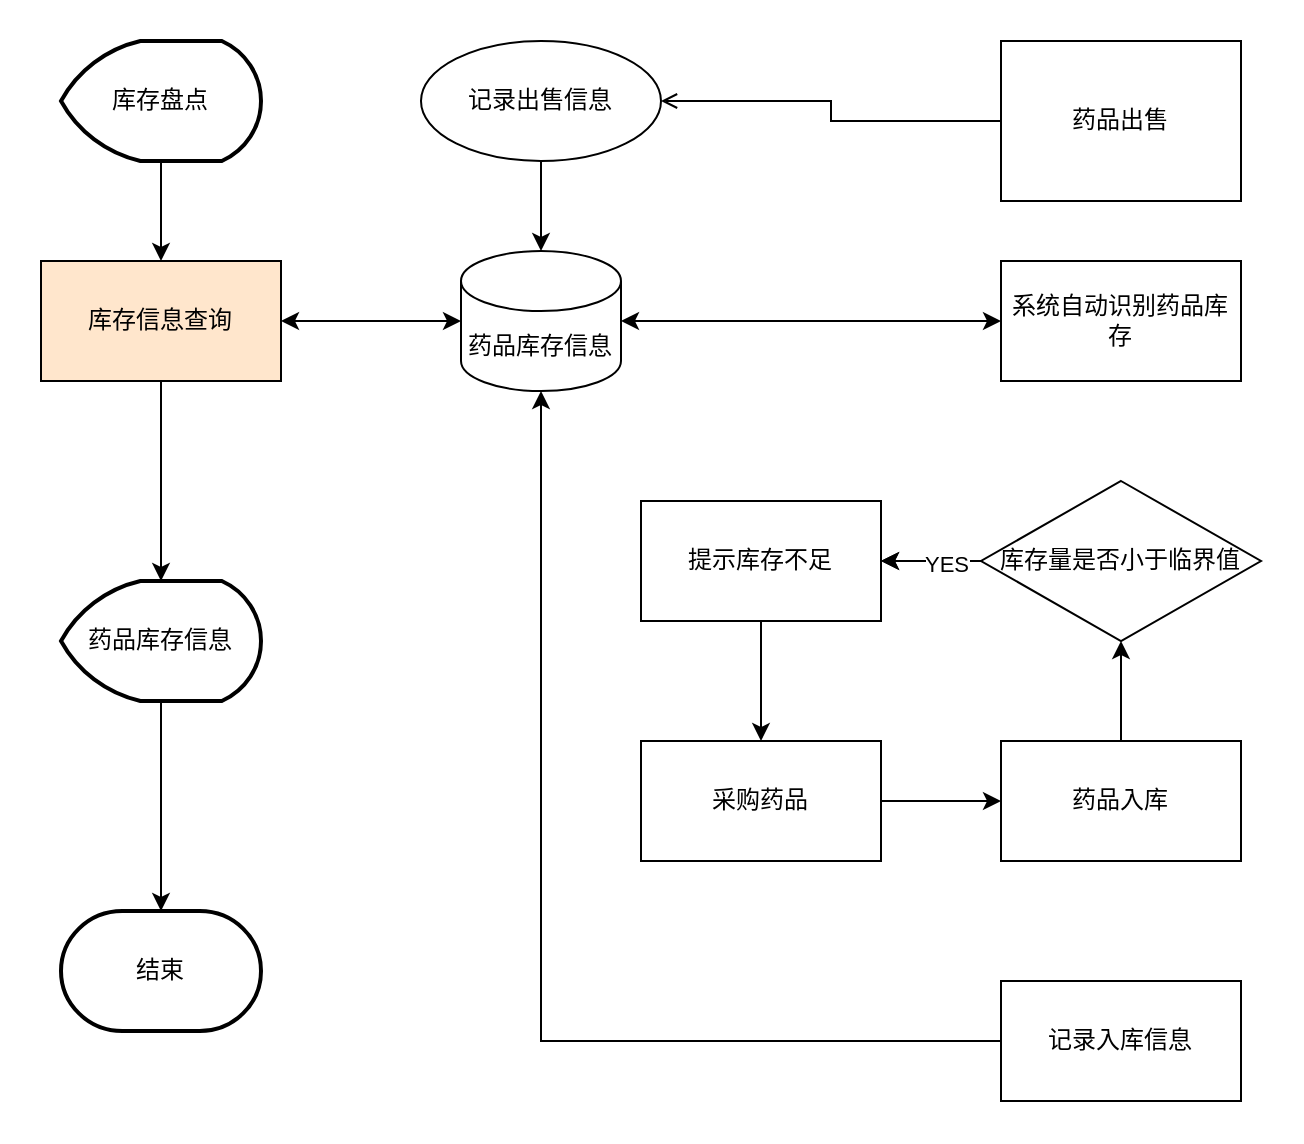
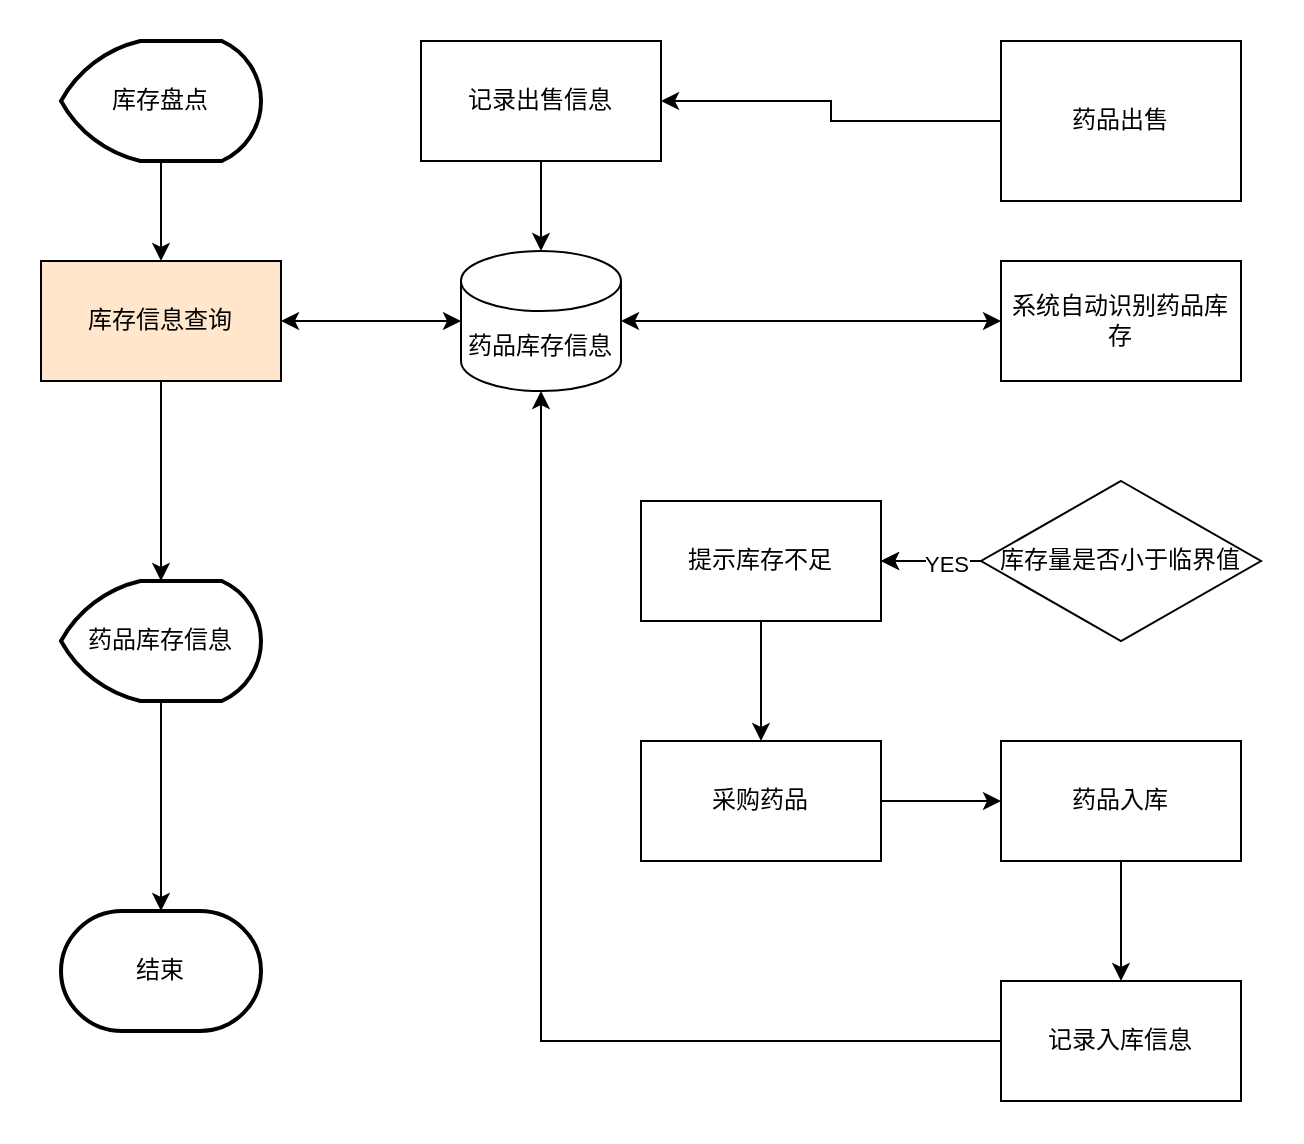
  <mxCell id="0" />
  <mxCell id="1" parent="0" />
  <mxCell id="2" style="edgeStyle=orthogonalEdgeStyle;rounded=0;orthogonalLoop=1;jettySize=auto;html=1;" parent="1" source="3" target="5" edge="1"><mxGeometry relative="1" as="geometry" /></mxCell>
  <mxCell id="3" value="库存盘点" style="strokeWidth=2;html=1;shape=mxgraph.flowchart.display;whiteSpace=wrap;" parent="1" vertex="1"><mxGeometry x="30" y="20" width="100" height="60" as="geometry" /></mxCell>
  <mxCell id="4" style="edgeStyle=orthogonalEdgeStyle;rounded=0;orthogonalLoop=1;jettySize=auto;html=1;" parent="1" source="5" target="17" edge="1"><mxGeometry relative="1" as="geometry" /></mxCell>
  <mxCell id="5" value="库存信息查询" style="rounded=0;whiteSpace=wrap;html=1;fillColor=#ffe6cc;" parent="1" vertex="1"><mxGeometry x="20" y="130" width="120" height="60" as="geometry" /></mxCell>
  <mxCell id="6" value="药品库存信息" style="shape=cylinder3;whiteSpace=wrap;html=1;boundedLbl=1;backgroundOutline=1;size=15;" parent="1" vertex="1"><mxGeometry x="230" y="125" width="80" height="70" as="geometry" /></mxCell>
  <mxCell id="7" value="" style="endArrow=classic;startArrow=classic;html=1;rounded=0;" parent="1" source="5" target="6" edge="1"><mxGeometry width="50" height="50" relative="1" as="geometry"><mxPoint x="120" y="170" as="sourcePoint" /><mxPoint x="170" y="120" as="targetPoint" /></mxGeometry></mxCell>
  <mxCell id="8" style="edgeStyle=orthogonalEdgeStyle;rounded=0;orthogonalLoop=1;jettySize=auto;html=1;" parent="1" source="11" target="14" edge="1"><mxGeometry relative="1" as="geometry" /></mxCell>
  <mxCell id="9" value="" style="edgeStyle=orthogonalEdgeStyle;rounded=0;orthogonalLoop=1;jettySize=auto;html=1;" parent="1" source="11" target="14" edge="1"><mxGeometry relative="1" as="geometry" /></mxCell>
  <mxCell id="10" value="YES" style="edgeLabel;html=1;align=center;verticalAlign=middle;resizable=0;points=[];" parent="9" vertex="1" connectable="0"><mxGeometry x="-0.267" y="1" relative="1" as="geometry"><mxPoint as="offset" /></mxGeometry></mxCell>
  <mxCell id="11" value="库存量是否小于临界值" style="rhombus;whiteSpace=wrap;html=1;" parent="1" vertex="1"><mxGeometry x="490" y="240" width="140" height="80" as="geometry" /></mxCell>
  <mxCell id="12" value="系统自动识别药品库存" style="rounded=0;whiteSpace=wrap;html=1;" parent="1" vertex="1"><mxGeometry x="500" y="130" width="120" height="60" as="geometry" /></mxCell>
  <mxCell id="13" style="edgeStyle=orthogonalEdgeStyle;rounded=0;orthogonalLoop=1;jettySize=auto;html=1;" parent="1" source="14" target="19" edge="1"><mxGeometry relative="1" as="geometry" /></mxCell>
  <mxCell id="14" value="提示库存不足" style="rounded=0;whiteSpace=wrap;html=1;" parent="1" vertex="1"><mxGeometry x="320" y="250" width="120" height="60" as="geometry" /></mxCell>
  <mxCell id="15" value="" style="endArrow=classic;startArrow=classic;html=1;rounded=0;" parent="1" source="12" target="6" edge="1"><mxGeometry width="50" height="50" relative="1" as="geometry"><mxPoint x="240" y="230" as="sourcePoint" /><mxPoint x="290" y="180" as="targetPoint" /></mxGeometry></mxCell>
  <mxCell id="16" style="edgeStyle=orthogonalEdgeStyle;rounded=0;orthogonalLoop=1;jettySize=auto;html=1;" parent="1" source="17" target="20" edge="1"><mxGeometry relative="1" as="geometry" /></mxCell>
  <mxCell id="17" value="药品库存信息" style="strokeWidth=2;html=1;shape=mxgraph.flowchart.display;whiteSpace=wrap;" parent="1" vertex="1"><mxGeometry x="30" y="290" width="100" height="60" as="geometry" /></mxCell>
  <mxCell id="18" style="edgeStyle=orthogonalEdgeStyle;rounded=0;orthogonalLoop=1;jettySize=auto;html=1;" parent="1" source="19" target="22" edge="1"><mxGeometry relative="1" as="geometry"><mxPoint x="560" y="630" as="targetPoint" /></mxGeometry></mxCell>
  <mxCell id="19" value="采购药品" style="rounded=0;whiteSpace=wrap;html=1;" parent="1" vertex="1"><mxGeometry x="320" y="370" width="120" height="60" as="geometry" /></mxCell>
  <mxCell id="20" value="结束" style="strokeWidth=2;html=1;shape=mxgraph.flowchart.terminator;whiteSpace=wrap;" parent="1" vertex="1"><mxGeometry x="30" y="455" width="100" height="60" as="geometry" /></mxCell>
- <mxCell id="21" style="edgeStyle=orthogonalEdgeStyle;rounded=0;orthogonalLoop=1;jettySize=auto;html=1;" parent="1" source="22" target="11" edge="1"><mxGeometry relative="1" as="geometry" /></mxCell>
+ <mxCell id="21" style="edgeStyle=orthogonalEdgeStyle;rounded=0;orthogonalLoop=1;jettySize=auto;html=1;" parent="1" source="22" target="28" edge="1"><mxGeometry relative="1" as="geometry" /></mxCell>
  <mxCell id="22" value="药品入库" style="rounded=0;whiteSpace=wrap;html=1;" parent="1" vertex="1"><mxGeometry x="500" y="370" width="120" height="60" as="geometry" /></mxCell>
- <mxCell id="23" style="edgeStyle=orthogonalEdgeStyle;rounded=0;orthogonalLoop=1;jettySize=auto;html=1;endArrow=open;" parent="1" source="24" target="26" edge="1"><mxGeometry relative="1" as="geometry" /></mxCell>
+ <mxCell id="23" style="edgeStyle=orthogonalEdgeStyle;rounded=0;orthogonalLoop=1;jettySize=auto;html=1;" parent="1" source="24" target="26" edge="1"><mxGeometry relative="1" as="geometry" /></mxCell>
  <mxCell id="24" value="药品出售" style="rounded=0;whiteSpace=wrap;html=1;" parent="1" vertex="1"><mxGeometry x="500" y="20" width="120" height="80" as="geometry" /></mxCell>
  <mxCell id="25" style="edgeStyle=orthogonalEdgeStyle;rounded=0;orthogonalLoop=1;jettySize=auto;html=1;" parent="1" source="26" target="6" edge="1"><mxGeometry relative="1" as="geometry" /></mxCell>
- <mxCell id="26" value="记录出售信息" style="ellipse;whiteSpace=wrap;html=1;" parent="1" vertex="1"><mxGeometry x="210" y="20" width="120" height="60" as="geometry" /></mxCell>
+ <mxCell id="26" value="记录出售信息" style="rounded=0;whiteSpace=wrap;html=1;" parent="1" vertex="1"><mxGeometry x="210" y="20" width="120" height="60" as="geometry" /></mxCell>
  <mxCell id="27" style="edgeStyle=orthogonalEdgeStyle;rounded=0;orthogonalLoop=1;jettySize=auto;html=1;" parent="1" source="28" target="6" edge="1"><mxGeometry relative="1" as="geometry" /></mxCell>
  <mxCell id="28" value="记录入库信息" style="rounded=0;whiteSpace=wrap;html=1;" parent="1" vertex="1"><mxGeometry x="500" y="490" width="120" height="60" as="geometry" /></mxCell>
